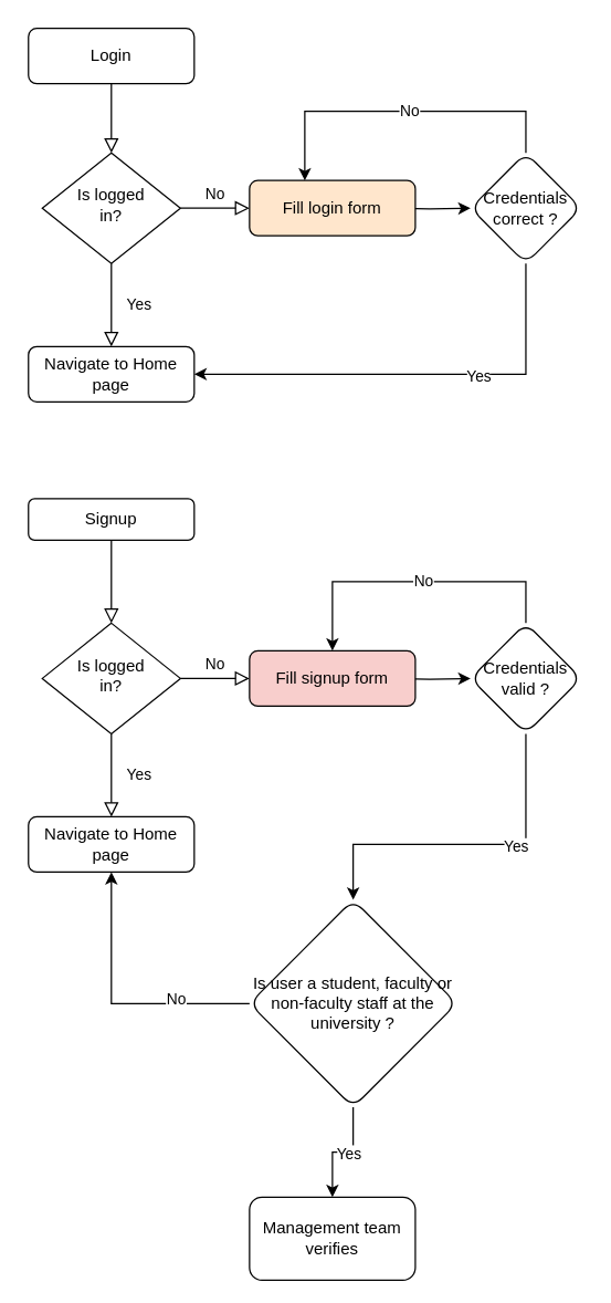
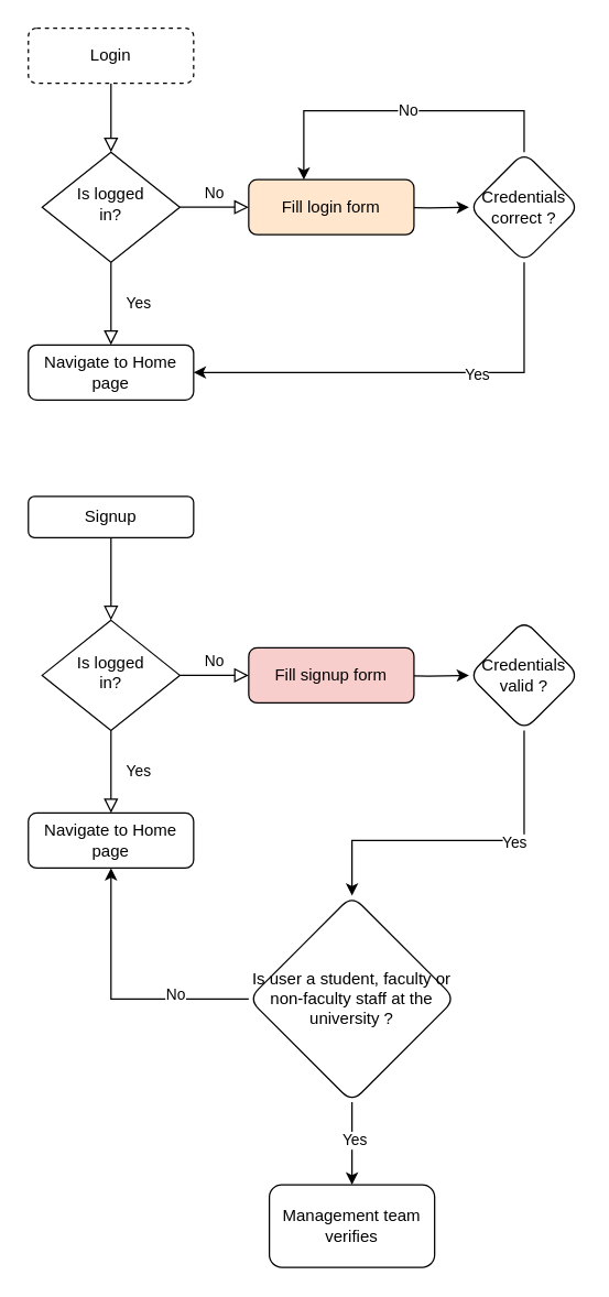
  <mxCell id="0" />
  <mxCell id="1" parent="0" />
  <mxCell id="2" value="" style="rounded=0;html=1;jettySize=auto;orthogonalLoop=1;fontSize=11;endArrow=block;endFill=0;endSize=8;strokeWidth=1;shadow=0;labelBackgroundColor=none;edgeStyle=orthogonalEdgeStyle;" parent="1" source="3" target="6" edge="1"><mxGeometry relative="1" as="geometry" /></mxCell>
- <mxCell id="3" value="Login" style="rounded=1;whiteSpace=wrap;html=1;fontSize=12;glass=0;strokeWidth=1;shadow=0;" parent="1" vertex="1"><mxGeometry x="20" y="20" width="120" height="40" as="geometry" /></mxCell>
+ <mxCell id="3" value="Login" style="rounded=1;whiteSpace=wrap;html=1;fontSize=12;glass=0;strokeWidth=1;shadow=0;dashed=1;" parent="1" vertex="1"><mxGeometry x="20" y="20" width="120" height="40" as="geometry" /></mxCell>
  <mxCell id="4" value="Yes" style="rounded=0;html=1;jettySize=auto;orthogonalLoop=1;fontSize=11;endArrow=block;endFill=0;endSize=8;strokeWidth=1;shadow=0;labelBackgroundColor=none;edgeStyle=orthogonalEdgeStyle;entryX=0.5;entryY=0;entryDx=0;entryDy=0;" parent="1" source="6" target="9" edge="1"><mxGeometry y="20" relative="1" as="geometry"><mxPoint as="offset" /><mxPoint x="80" y="230" as="targetPoint" /></mxGeometry></mxCell>
  <mxCell id="5" value="No" style="edgeStyle=orthogonalEdgeStyle;rounded=0;html=1;jettySize=auto;orthogonalLoop=1;fontSize=11;endArrow=block;endFill=0;endSize=8;strokeWidth=1;shadow=0;labelBackgroundColor=none;" parent="1" source="6" target="8" edge="1"><mxGeometry y="10" relative="1" as="geometry"><mxPoint as="offset" /></mxGeometry></mxCell>
  <mxCell id="6" value="Is logged&lt;br&gt;in?" style="rhombus;whiteSpace=wrap;html=1;shadow=0;fontFamily=Helvetica;fontSize=12;align=center;strokeWidth=1;spacing=6;spacingTop=-4;" parent="1" vertex="1"><mxGeometry x="30" y="110" width="100" height="80" as="geometry" /></mxCell>
  <mxCell id="7" value="" style="edgeStyle=orthogonalEdgeStyle;rounded=0;orthogonalLoop=1;jettySize=auto;html=1;" edge="1" parent="1" target="14"><mxGeometry relative="1" as="geometry"><mxPoint x="280" y="150" as="sourcePoint" /></mxGeometry></mxCell>
  <mxCell id="8" value="Fill login form" style="rounded=1;whiteSpace=wrap;html=1;fontSize=12;glass=0;strokeWidth=1;shadow=0;fillColor=#ffe6cc;" parent="1" vertex="1"><mxGeometry x="180" y="130" width="120" height="40" as="geometry" /></mxCell>
  <mxCell id="9" value="Navigate to Home page" style="rounded=1;whiteSpace=wrap;html=1;fontSize=12;glass=0;strokeWidth=1;shadow=0;" vertex="1" parent="1"><mxGeometry x="20" y="250" width="120" height="40" as="geometry" /></mxCell>
  <mxCell id="10" style="edgeStyle=orthogonalEdgeStyle;rounded=0;orthogonalLoop=1;jettySize=auto;html=1;entryX=1;entryY=0.5;entryDx=0;entryDy=0;" edge="1" parent="1" source="14" target="9"><mxGeometry relative="1" as="geometry"><Array as="points"><mxPoint x="380" y="270" /></Array></mxGeometry></mxCell>
  <mxCell id="11" value="Yes" style="edgeLabel;html=1;align=center;verticalAlign=middle;resizable=0;points=[];" vertex="1" connectable="0" parent="10"><mxGeometry x="-0.282" y="1" relative="1" as="geometry"><mxPoint as="offset" /></mxGeometry></mxCell>
  <mxCell id="12" style="edgeStyle=orthogonalEdgeStyle;rounded=0;orthogonalLoop=1;jettySize=auto;html=1;entryX=0.5;entryY=0;entryDx=0;entryDy=0;" edge="1" parent="1" source="14"><mxGeometry relative="1" as="geometry"><mxPoint x="220" y="130" as="targetPoint" /><Array as="points"><mxPoint x="380" y="80" /><mxPoint x="220" y="80" /></Array></mxGeometry></mxCell>
  <mxCell id="13" value="No" style="edgeLabel;html=1;align=center;verticalAlign=middle;resizable=0;points=[];" vertex="1" connectable="0" parent="12"><mxGeometry x="-0.041" y="-1" relative="1" as="geometry"><mxPoint as="offset" /></mxGeometry></mxCell>
  <mxCell id="14" value="Credentials&lt;br&gt;correct ?" style="rhombus;whiteSpace=wrap;html=1;rounded=1;glass=0;strokeWidth=1;shadow=0;" vertex="1" parent="1"><mxGeometry x="340" y="110" width="80" height="80" as="geometry" /></mxCell>
  <mxCell id="15" value="" style="rounded=0;html=1;jettySize=auto;orthogonalLoop=1;fontSize=11;endArrow=block;endFill=0;endSize=8;strokeWidth=1;shadow=0;labelBackgroundColor=none;edgeStyle=orthogonalEdgeStyle;" edge="1" parent="1" source="16" target="19"><mxGeometry relative="1" as="geometry" /></mxCell>
  <mxCell id="16" value="Signup" style="rounded=1;whiteSpace=wrap;html=1;fontSize=12;glass=0;strokeWidth=1;shadow=0;" vertex="1" parent="1"><mxGeometry x="20" y="360" width="120" height="30" as="geometry" /></mxCell>
  <mxCell id="17" value="Yes" style="rounded=0;html=1;jettySize=auto;orthogonalLoop=1;fontSize=11;endArrow=block;endFill=0;endSize=8;strokeWidth=1;shadow=0;labelBackgroundColor=none;edgeStyle=orthogonalEdgeStyle;entryX=0.5;entryY=0;entryDx=0;entryDy=0;" edge="1" parent="1" source="19" target="22"><mxGeometry y="20" relative="1" as="geometry"><mxPoint as="offset" /><mxPoint x="80" y="570" as="targetPoint" /></mxGeometry></mxCell>
  <mxCell id="18" value="No" style="edgeStyle=orthogonalEdgeStyle;rounded=0;html=1;jettySize=auto;orthogonalLoop=1;fontSize=11;endArrow=block;endFill=0;endSize=8;strokeWidth=1;shadow=0;labelBackgroundColor=none;" edge="1" parent="1" source="19" target="21"><mxGeometry y="10" relative="1" as="geometry"><mxPoint as="offset" /></mxGeometry></mxCell>
  <mxCell id="19" value="Is logged&lt;br&gt;in?" style="rhombus;whiteSpace=wrap;html=1;shadow=0;fontFamily=Helvetica;fontSize=12;align=center;strokeWidth=1;spacing=6;spacingTop=-4;" vertex="1" parent="1"><mxGeometry x="30" y="450" width="100" height="80" as="geometry" /></mxCell>
  <mxCell id="20" value="" style="edgeStyle=orthogonalEdgeStyle;rounded=0;orthogonalLoop=1;jettySize=auto;html=1;" edge="1" parent="1" target="27"><mxGeometry relative="1" as="geometry"><mxPoint x="280" y="490" as="sourcePoint" /></mxGeometry></mxCell>
  <mxCell id="21" value="Fill signup form" style="rounded=1;whiteSpace=wrap;html=1;fontSize=12;glass=0;strokeWidth=1;shadow=0;fillColor=#f8cecc;" vertex="1" parent="1"><mxGeometry x="180" y="470" width="120" height="40" as="geometry" /></mxCell>
  <mxCell id="22" value="Navigate to Home page" style="rounded=1;whiteSpace=wrap;html=1;fontSize=12;glass=0;strokeWidth=1;shadow=0;" vertex="1" parent="1"><mxGeometry x="20" y="590" width="120" height="40" as="geometry" /></mxCell>
  <mxCell id="23" style="edgeStyle=orthogonalEdgeStyle;rounded=0;orthogonalLoop=1;jettySize=auto;html=1;entryX=0.5;entryY=0;entryDx=0;entryDy=0;" edge="1" parent="1" source="27" target="32"><mxGeometry relative="1" as="geometry"><Array as="points"><mxPoint x="380" y="610" /><mxPoint x="255" y="610" /></Array></mxGeometry></mxCell>
  <mxCell id="24" value="Yes" style="edgeLabel;html=1;align=center;verticalAlign=middle;resizable=0;points=[];" vertex="1" connectable="0" parent="23"><mxGeometry x="-0.282" y="1" relative="1" as="geometry"><mxPoint as="offset" /></mxGeometry></mxCell>
- <mxCell id="25" style="edgeStyle=orthogonalEdgeStyle;rounded=0;orthogonalLoop=1;jettySize=auto;html=1;entryX=0.5;entryY=0;entryDx=0;entryDy=0;" edge="1" parent="1" source="27" target="21"><mxGeometry relative="1" as="geometry"><mxPoint x="220" y="470" as="targetPoint" /><Array as="points"><mxPoint x="380" y="420" /><mxPoint x="240" y="420" /></Array></mxGeometry></mxCell>
- <mxCell id="26" value="No" style="edgeLabel;html=1;align=center;verticalAlign=middle;resizable=0;points=[];" vertex="1" connectable="0" parent="25"><mxGeometry x="-0.041" y="-1" relative="1" as="geometry"><mxPoint as="offset" /></mxGeometry></mxCell>
  <mxCell id="27" value="Credentials&lt;br&gt;valid ?" style="rhombus;whiteSpace=wrap;html=1;rounded=1;glass=0;strokeWidth=1;shadow=0;" vertex="1" parent="1"><mxGeometry x="340" y="450" width="80" height="80" as="geometry" /></mxCell>
  <mxCell id="28" style="edgeStyle=orthogonalEdgeStyle;rounded=0;orthogonalLoop=1;jettySize=auto;html=1;" edge="1" parent="1" source="32" target="33"><mxGeometry relative="1" as="geometry" /></mxCell>
  <mxCell id="29" value="Yes" style="edgeLabel;html=1;align=center;verticalAlign=middle;resizable=0;points=[];" vertex="1" connectable="0" parent="28"><mxGeometry x="-0.089" y="1" relative="1" as="geometry"><mxPoint as="offset" /></mxGeometry></mxCell>
  <mxCell id="30" style="edgeStyle=orthogonalEdgeStyle;rounded=0;orthogonalLoop=1;jettySize=auto;html=1;entryX=0.5;entryY=1;entryDx=0;entryDy=0;" edge="1" parent="1" source="32" target="22"><mxGeometry relative="1" as="geometry" /></mxCell>
  <mxCell id="31" value="No" style="edgeLabel;html=1;align=center;verticalAlign=middle;resizable=0;points=[];" vertex="1" connectable="0" parent="30"><mxGeometry x="-0.448" y="-4" relative="1" as="geometry"><mxPoint as="offset" /></mxGeometry></mxCell>
  <mxCell id="32" value="Is user a student, faculty or non-faculty staff at the university ?" style="rhombus;whiteSpace=wrap;html=1;rounded=1;glass=0;strokeWidth=1;shadow=0;" vertex="1" parent="1"><mxGeometry x="180" y="650" width="150" height="150" as="geometry" /></mxCell>
- <mxCell id="33" value="Management team verifies" style="rounded=1;whiteSpace=wrap;html=1;" vertex="1" parent="1"><mxGeometry x="180" y="865" width="120" height="60" as="geometry" /></mxCell>
+ <mxCell id="33" value="Management team verifies" style="rounded=1;whiteSpace=wrap;html=1;" vertex="1" parent="1"><mxGeometry x="195" y="860" width="120" height="60" as="geometry" /></mxCell>
